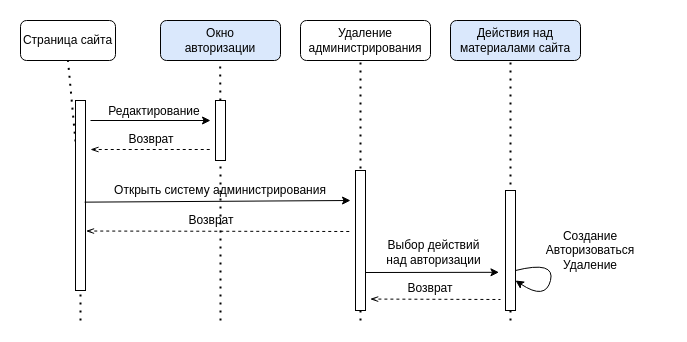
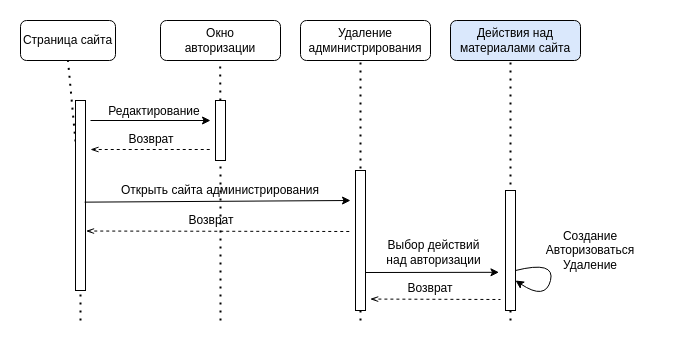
  <mxCell id="0" />
  <mxCell id="1" parent="0" />
  <mxCell id="2" value="&lt;div&gt;Страница сайта&lt;/div&gt;" style="rounded=1;whiteSpace=wrap;html=1;" vertex="1" parent="1"><mxGeometry x="20" y="20" width="95" height="40" as="geometry" /></mxCell>
- <mxCell id="3" value="&lt;div&gt;Окно&lt;/div&gt;&lt;div&gt;авторизации&lt;br&gt;&lt;/div&gt;" style="rounded=1;whiteSpace=wrap;html=1;fillColor=#dae8fc;" vertex="1" parent="1"><mxGeometry x="160" y="20" width="120" height="40" as="geometry" /></mxCell>
+ <mxCell id="3" value="&lt;div&gt;Окно&lt;/div&gt;&lt;div&gt;авторизации&lt;br&gt;&lt;/div&gt;" style="rounded=1;whiteSpace=wrap;html=1;" vertex="1" parent="1"><mxGeometry x="160" y="20" width="120" height="40" as="geometry" /></mxCell>
  <mxCell id="4" value="&lt;div&gt;Удаление &lt;br&gt;&lt;/div&gt;&lt;div&gt;администрирования&lt;/div&gt;" style="rounded=1;whiteSpace=wrap;html=1;" vertex="1" parent="1"><mxGeometry x="300" y="20" width="130" height="40" as="geometry" /></mxCell>
  <mxCell id="5" value="&lt;div&gt;Действия над&lt;/div&gt;&lt;div&gt;материалами сайта&lt;br&gt;&lt;/div&gt;" style="rounded=1;whiteSpace=wrap;html=1;fillColor=#dae8fc;" vertex="1" parent="1"><mxGeometry x="450" y="20" width="130" height="40" as="geometry" /></mxCell>
  <mxCell id="6" value="" style="endArrow=none;dashed=1;html=1;dashPattern=1 3;strokeWidth=2;rounded=0;entryX=0.5;entryY=1;entryDx=0;entryDy=0;" edge="1" parent="1" source="11" target="2"><mxGeometry width="50" height="50" relative="1" as="geometry"><mxPoint x="80" y="270" as="sourcePoint" /><mxPoint x="270" y="210" as="targetPoint" /></mxGeometry></mxCell>
  <mxCell id="7" value="" style="endArrow=none;dashed=1;html=1;dashPattern=1 3;strokeWidth=2;rounded=0;entryX=0.5;entryY=1;entryDx=0;entryDy=0;" edge="1" parent="1" source="13"><mxGeometry width="50" height="50" relative="1" as="geometry"><mxPoint x="219.66" y="270" as="sourcePoint" /><mxPoint x="219.66" y="60" as="targetPoint" /></mxGeometry></mxCell>
  <mxCell id="8" value="" style="endArrow=none;dashed=1;html=1;dashPattern=1 3;strokeWidth=2;rounded=0;entryX=0.5;entryY=1;entryDx=0;entryDy=0;" edge="1" parent="1"><mxGeometry width="50" height="50" relative="1" as="geometry"><mxPoint x="360" y="320" as="sourcePoint" /><mxPoint x="360" y="60" as="targetPoint" /></mxGeometry></mxCell>
  <mxCell id="9" value="" style="endArrow=none;dashed=1;html=1;dashPattern=1 3;strokeWidth=2;rounded=0;entryX=0.5;entryY=1;entryDx=0;entryDy=0;" edge="1" parent="1"><mxGeometry width="50" height="50" relative="1" as="geometry"><mxPoint x="510" y="320" as="sourcePoint" /><mxPoint x="510" y="60" as="targetPoint" /></mxGeometry></mxCell>
  <mxCell id="10" value="" style="endArrow=none;dashed=1;html=1;dashPattern=1 3;strokeWidth=2;rounded=0;entryX=0.5;entryY=1;entryDx=0;entryDy=0;" edge="1" parent="1" target="11"><mxGeometry width="50" height="50" relative="1" as="geometry"><mxPoint x="80" y="320" as="sourcePoint" /><mxPoint x="80" y="60" as="targetPoint" /></mxGeometry></mxCell>
  <mxCell id="11" value="" style="rounded=0;whiteSpace=wrap;html=1;" vertex="1" parent="1"><mxGeometry x="75" y="100" width="10" height="190" as="geometry" /></mxCell>
  <mxCell id="12" value="" style="endArrow=none;dashed=1;html=1;dashPattern=1 3;strokeWidth=2;rounded=0;entryX=0.5;entryY=1;entryDx=0;entryDy=0;" edge="1" parent="1" target="13"><mxGeometry width="50" height="50" relative="1" as="geometry"><mxPoint x="220" y="320" as="sourcePoint" /><mxPoint x="219.66" y="60" as="targetPoint" /></mxGeometry></mxCell>
  <mxCell id="13" value="" style="rounded=0;whiteSpace=wrap;html=1;" vertex="1" parent="1"><mxGeometry x="215" y="100" width="10" height="60" as="geometry" /></mxCell>
  <mxCell id="14" value="" style="endArrow=classic;html=1;rounded=0;startArrow=none;startFill=0;endFill=1;" edge="1" parent="1"><mxGeometry width="50" height="50" relative="1" as="geometry"><mxPoint x="90" y="120" as="sourcePoint" /><mxPoint x="210" y="120" as="targetPoint" /></mxGeometry></mxCell>
  <mxCell id="15" value="Возврат" style="text;html=1;align=center;verticalAlign=middle;whiteSpace=wrap;rounded=0;" vertex="1" parent="1"><mxGeometry x="121" y="124" width="60" height="30" as="geometry" /></mxCell>
  <mxCell id="16" value="" style="endArrow=none;html=1;rounded=0;exitX=1.5;exitY=0.133;exitDx=0;exitDy=0;exitPerimeter=0;startArrow=openThin;startFill=0;endFill=0;dashed=1;" edge="1" parent="1"><mxGeometry width="50" height="50" relative="1" as="geometry"><mxPoint x="90" y="149" as="sourcePoint" /><mxPoint x="210" y="149" as="targetPoint" /></mxGeometry></mxCell>
  <mxCell id="17" value="Редактирование" style="text;html=1;align=center;verticalAlign=middle;whiteSpace=wrap;rounded=0;" vertex="1" parent="1"><mxGeometry x="124" y="96" width="60" height="30" as="geometry" /></mxCell>
  <mxCell id="18" value="" style="endArrow=none;html=1;rounded=0;entryX=0.914;entryY=0.535;entryDx=0;entryDy=0;entryPerimeter=0;endFill=0;startArrow=classic;startFill=1;" edge="1" parent="1" target="11"><mxGeometry width="50" height="50" relative="1" as="geometry"><mxPoint x="350" y="200" as="sourcePoint" /><mxPoint x="270" y="210" as="targetPoint" /></mxGeometry></mxCell>
  <mxCell id="19" value="" style="rounded=0;whiteSpace=wrap;html=1;" vertex="1" parent="1"><mxGeometry x="355" y="170" width="10" height="140" as="geometry" /></mxCell>
- <mxCell id="20" value="Открыть систему администрирования" style="text;html=1;align=center;verticalAlign=middle;whiteSpace=wrap;rounded=0;" vertex="1" parent="1"><mxGeometry x="95" y="175" width="250" height="30" as="geometry" /></mxCell>
+ <mxCell id="20" value="Открыть сайта администрирования" style="text;html=1;align=center;verticalAlign=middle;whiteSpace=wrap;rounded=0;" vertex="1" parent="1"><mxGeometry x="95" y="175" width="250" height="30" as="geometry" /></mxCell>
  <mxCell id="21" value="" style="rounded=0;whiteSpace=wrap;html=1;" vertex="1" parent="1"><mxGeometry x="505" y="190" width="10" height="120" as="geometry" /></mxCell>
  <mxCell id="22" value="" style="endArrow=none;html=1;rounded=0;exitX=-0.155;exitY=0.448;exitDx=0;exitDy=0;exitPerimeter=0;endFill=0;startArrow=classic;startFill=1;" edge="1" parent="1"><mxGeometry width="50" height="50" relative="1" as="geometry"><mxPoint x="498.45" y="271.81" as="sourcePoint" /><mxPoint x="365" y="272.01" as="targetPoint" /></mxGeometry></mxCell>
  <mxCell id="23" value="&lt;div&gt;Выбор действий&lt;/div&gt;&lt;div&gt;над авторизации&lt;br&gt;&lt;/div&gt;" style="text;html=1;align=center;verticalAlign=middle;whiteSpace=wrap;rounded=0;" vertex="1" parent="1"><mxGeometry x="381" y="236.81" width="105" height="30" as="geometry" /></mxCell>
  <mxCell id="24" value="" style="endArrow=none;html=1;rounded=0;exitX=1.052;exitY=0.687;exitDx=0;exitDy=0;exitPerimeter=0;startArrow=openThin;startFill=0;endFill=0;dashed=1;" edge="1" parent="1" source="11"><mxGeometry width="50" height="50" relative="1" as="geometry"><mxPoint x="235" y="230" as="sourcePoint" /><mxPoint x="350" y="231" as="targetPoint" /></mxGeometry></mxCell>
  <mxCell id="25" value="Возврат" style="text;html=1;align=center;verticalAlign=middle;whiteSpace=wrap;rounded=0;" vertex="1" parent="1"><mxGeometry x="181" y="205" width="60" height="30" as="geometry" /></mxCell>
  <mxCell id="26" value="&lt;div&gt;Создание&lt;/div&gt;&lt;div&gt;Авторизоваться&lt;/div&gt;&lt;div&gt;Удаление&lt;br&gt;&lt;/div&gt;" style="text;html=1;align=center;verticalAlign=middle;whiteSpace=wrap;rounded=0;" vertex="1" parent="1"><mxGeometry x="515" y="227.5" width="150" height="45" as="geometry" /></mxCell>
  <mxCell id="27" value="" style="curved=1;endArrow=classic;html=1;rounded=0;" edge="1" parent="1"><mxGeometry width="50" height="50" relative="1" as="geometry"><mxPoint x="515" y="270" as="sourcePoint" /><mxPoint x="515" y="280" as="targetPoint" /><Array as="points"><mxPoint x="555" y="260" /><mxPoint x="545" y="300" /></Array></mxGeometry></mxCell>
  <mxCell id="28" value="" style="endArrow=none;html=1;rounded=0;exitX=1.466;exitY=0.854;exitDx=0;exitDy=0;exitPerimeter=0;startArrow=openThin;startFill=0;endFill=0;dashed=1;" edge="1" parent="1"><mxGeometry width="50" height="50" relative="1" as="geometry"><mxPoint x="369.66" y="298.56" as="sourcePoint" /><mxPoint x="500" y="299" as="targetPoint" /></mxGeometry></mxCell>
  <mxCell id="29" value="Возврат" style="text;html=1;align=center;verticalAlign=middle;whiteSpace=wrap;rounded=0;" vertex="1" parent="1"><mxGeometry x="400" y="272.5" width="60" height="30" as="geometry" /></mxCell>
